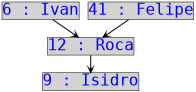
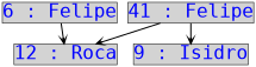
  digraph {
    fontname="DejaVu Sans Mono"
    rankdir=UD
    node [fontcolor=blue fontname="DejaVu Sans Mono" fontsize=32 margin=0 shape=box style=filled]
    edge [arrowhead=vee fontname="DejaVu Sans Mono" style=bold]
-   n1 [label="6 : Ivan" width=0.5]
+   n1 [label="6 : Felipe" width=0.5]
    n2 [label="12 : Roca" width=0.5]
    n3 [label="41 : Felipe" width=0.5]
    n4 [label="9 : Isidro" width=0.5]
    n1 -> n2
-   n2 -> n4
+   n3 -> n4
    n3 -> n2
  }
